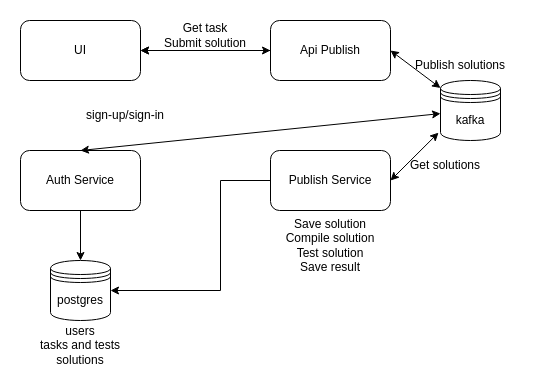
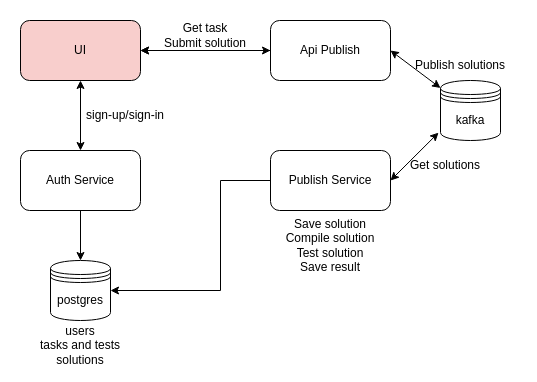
  <mxCell id="0" />
  <mxCell id="1" parent="0" />
- <mxCell id="2" value="UI" style="rounded=1;whiteSpace=wrap;html=1;" vertex="1" parent="1"><mxGeometry x="20" y="20" width="120" height="60" as="geometry" /></mxCell>
+ <mxCell id="2" value="UI" style="rounded=1;whiteSpace=wrap;html=1;fillColor=#f8cecc;" vertex="1" parent="1"><mxGeometry x="20" y="20" width="120" height="60" as="geometry" /></mxCell>
  <mxCell id="3" style="edgeStyle=orthogonalEdgeStyle;rounded=0;orthogonalLoop=1;jettySize=auto;html=1;entryX=0.5;entryY=0;entryDx=0;entryDy=0;" edge="1" parent="1" source="4" target="12"><mxGeometry relative="1" as="geometry" /></mxCell>
  <mxCell id="4" value="Auth Service" style="rounded=1;whiteSpace=wrap;html=1;" vertex="1" parent="1"><mxGeometry x="20" y="150" width="120" height="60" as="geometry" /></mxCell>
  <mxCell id="5" value="" style="edgeStyle=orthogonalEdgeStyle;rounded=0;orthogonalLoop=1;jettySize=auto;html=1;" edge="1" parent="1" source="6" target="2"><mxGeometry relative="1" as="geometry" /></mxCell>
  <mxCell id="6" value="Api Publish" style="rounded=1;whiteSpace=wrap;html=1;" vertex="1" parent="1"><mxGeometry x="270" y="20" width="120" height="60" as="geometry" /></mxCell>
  <mxCell id="7" value="kafka" style="shape=datastore;whiteSpace=wrap;html=1;" vertex="1" parent="1"><mxGeometry x="440" y="80" width="60" height="60" as="geometry" /></mxCell>
- <mxCell id="8" value="" style="endArrow=classic;startArrow=classic;html=1;rounded=0;exitX=0.5;exitY=0;exitDx=0;exitDy=0;" edge="1" parent="1" source="4" target="7"><mxGeometry width="50" height="50" relative="1" as="geometry"><mxPoint x="80" y="150" as="sourcePoint" /><mxPoint x="130" y="100" as="targetPoint" /></mxGeometry></mxCell>
+ <mxCell id="8" value="" style="endArrow=classic;startArrow=classic;html=1;rounded=0;exitX=0.5;exitY=0;exitDx=0;exitDy=0;entryX=0.5;entryY=1;entryDx=0;entryDy=0;" edge="1" parent="1" source="4" target="2"><mxGeometry width="50" height="50" relative="1" as="geometry"><mxPoint x="80" y="150" as="sourcePoint" /><mxPoint x="130" y="100" as="targetPoint" /></mxGeometry></mxCell>
  <mxCell id="9" value="" style="endArrow=classic;startArrow=classic;html=1;rounded=0;exitX=0;exitY=0.5;exitDx=0;exitDy=0;entryX=1;entryY=0.5;entryDx=0;entryDy=0;" edge="1" parent="1" source="6" target="2"><mxGeometry width="50" height="50" relative="1" as="geometry"><mxPoint x="90" y="160" as="sourcePoint" /><mxPoint x="90" y="90" as="targetPoint" /></mxGeometry></mxCell>
  <mxCell id="10" style="edgeStyle=orthogonalEdgeStyle;rounded=0;orthogonalLoop=1;jettySize=auto;html=1;entryX=1;entryY=0.5;entryDx=0;entryDy=0;" edge="1" parent="1" source="11" target="12"><mxGeometry relative="1" as="geometry"><Array as="points"><mxPoint x="220" y="180" /><mxPoint x="220" y="290" /></Array></mxGeometry></mxCell>
  <mxCell id="11" value="Publish Service" style="rounded=1;whiteSpace=wrap;html=1;" vertex="1" parent="1"><mxGeometry x="270" y="150" width="120" height="60" as="geometry" /></mxCell>
  <mxCell id="12" value="postgres" style="shape=datastore;whiteSpace=wrap;html=1;" vertex="1" parent="1"><mxGeometry x="50" y="260" width="60" height="60" as="geometry" /></mxCell>
  <mxCell id="13" value="" style="endArrow=classic;startArrow=classic;html=1;rounded=0;entryX=1;entryY=0.5;entryDx=0;entryDy=0;" edge="1" parent="1" source="7" target="6"><mxGeometry width="50" height="50" relative="1" as="geometry"><mxPoint x="320" y="110" as="sourcePoint" /><mxPoint x="230" y="110" as="targetPoint" /></mxGeometry></mxCell>
  <mxCell id="14" value="" style="endArrow=classic;startArrow=classic;html=1;rounded=0;exitX=-0.033;exitY=0.869;exitDx=0;exitDy=0;entryX=1;entryY=0.5;entryDx=0;entryDy=0;exitPerimeter=0;" edge="1" parent="1" source="7" target="11"><mxGeometry width="50" height="50" relative="1" as="geometry"><mxPoint x="250" y="70" as="sourcePoint" /><mxPoint x="160" y="70" as="targetPoint" /></mxGeometry></mxCell>
  <mxCell id="15" value="Get task&lt;br&gt;Submit solution" style="text;html=1;strokeColor=none;fillColor=none;align=center;verticalAlign=middle;whiteSpace=wrap;rounded=0;" vertex="1" parent="1"><mxGeometry x="150" y="20" width="110" height="30" as="geometry" /></mxCell>
  <mxCell id="16" value="Publish solutions" style="text;html=1;strokeColor=none;fillColor=none;align=center;verticalAlign=middle;whiteSpace=wrap;rounded=0;" vertex="1" parent="1"><mxGeometry x="405" y="50" width="110" height="30" as="geometry" /></mxCell>
  <mxCell id="17" value="Get solutions" style="text;html=1;strokeColor=none;fillColor=none;align=center;verticalAlign=middle;whiteSpace=wrap;rounded=0;" vertex="1" parent="1"><mxGeometry x="390" y="150" width="110" height="30" as="geometry" /></mxCell>
  <mxCell id="18" value="Save solution&lt;br&gt;Compile solution&lt;br&gt;Test solution&lt;br&gt;Save result" style="text;html=1;strokeColor=none;fillColor=none;align=center;verticalAlign=middle;whiteSpace=wrap;rounded=0;" vertex="1" parent="1"><mxGeometry x="275" y="230" width="110" height="30" as="geometry" /></mxCell>
  <mxCell id="19" value="sign-up/sign-in" style="text;html=1;strokeColor=none;fillColor=none;align=center;verticalAlign=middle;whiteSpace=wrap;rounded=0;" vertex="1" parent="1"><mxGeometry x="70" y="100" width="110" height="30" as="geometry" /></mxCell>
  <mxCell id="20" value="users&lt;br&gt;tasks and tests&lt;br&gt;solutions" style="text;html=1;strokeColor=none;fillColor=none;align=center;verticalAlign=middle;whiteSpace=wrap;rounded=0;" vertex="1" parent="1"><mxGeometry x="25" y="330" width="110" height="30" as="geometry" /></mxCell>
